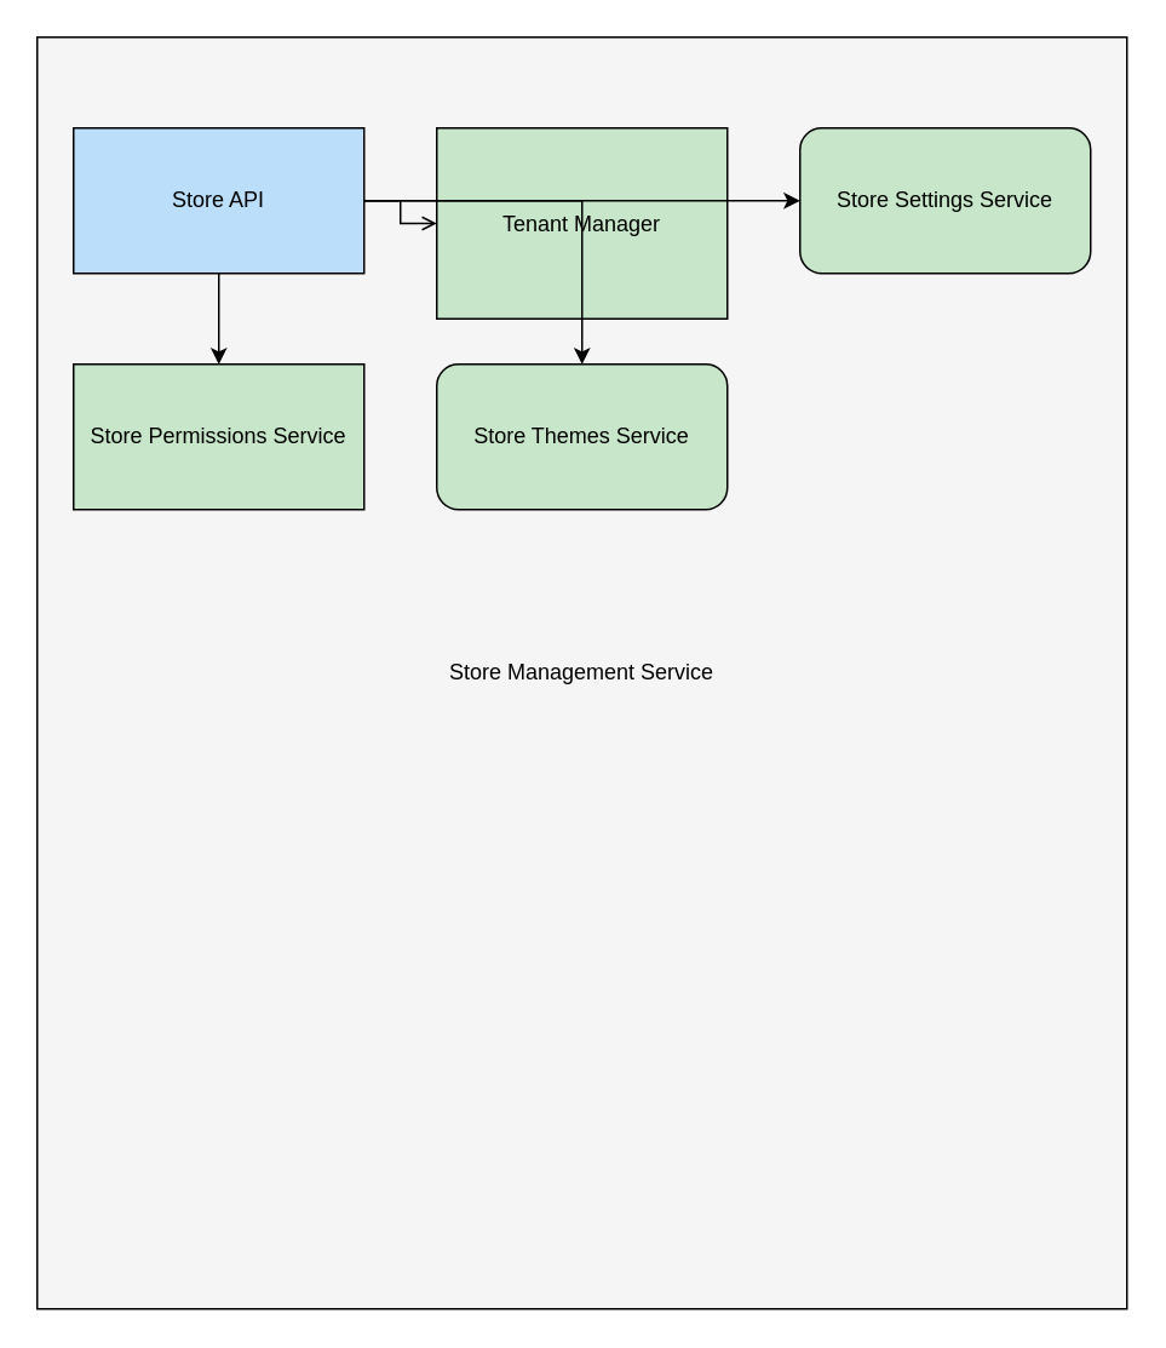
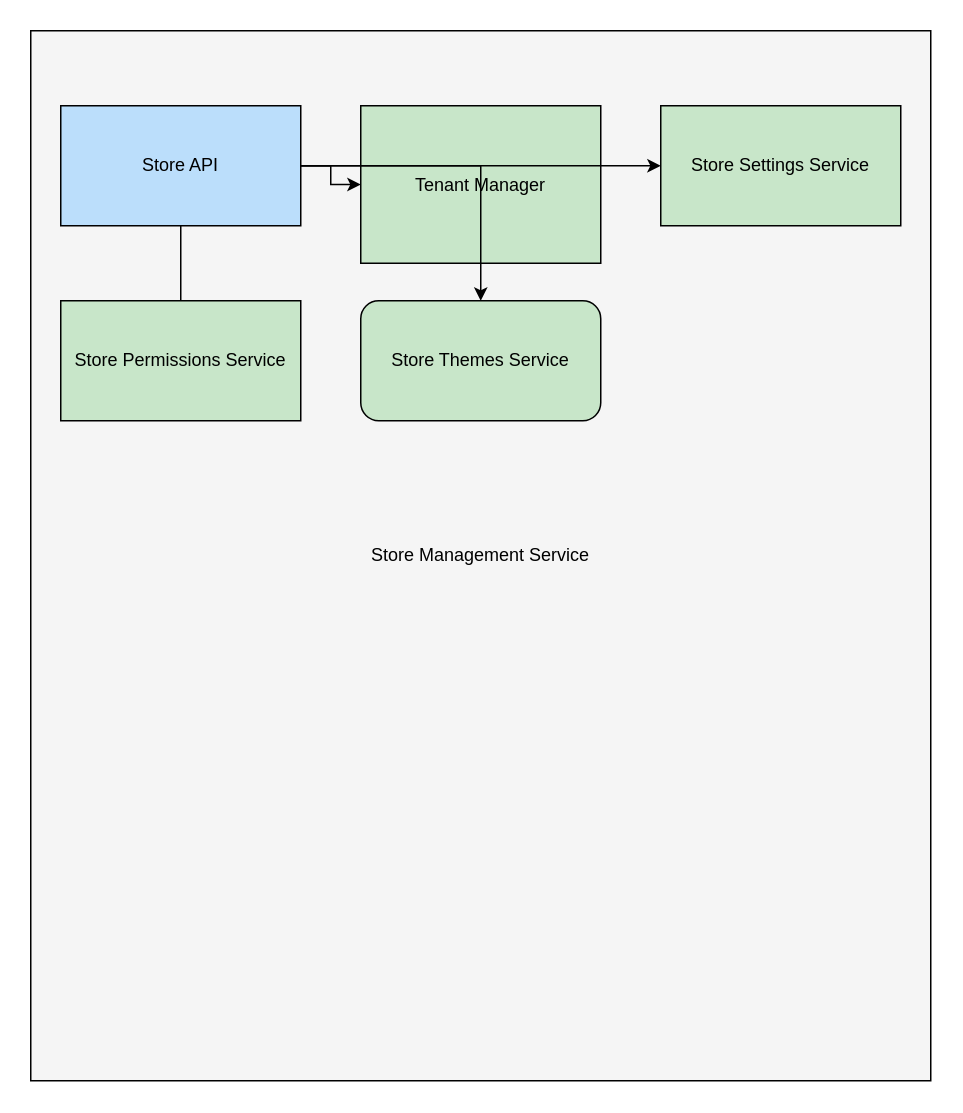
  <mxCell id="0" />
  <mxCell id="1" parent="0" />
  <mxCell id="2" value="Store Management Service" style="rounded=0;whiteSpace=wrap;html=1;fillColor=#F5F5F5;strokeColor=#000000;" vertex="1" parent="1"><mxGeometry x="20" y="20" width="600" height="700" as="geometry" /></mxCell>
  <mxCell id="3" value="Store API" style="rounded=0;whiteSpace=wrap;html=1;fillColor=#BBDEFB;" vertex="1" parent="2"><mxGeometry x="20" y="50" width="160" height="80" as="geometry" /></mxCell>
  <mxCell id="4" value="Tenant Manager" style="rounded=0;whiteSpace=wrap;html=1;fillColor=#C8E6C9;" vertex="1" parent="2"><mxGeometry x="220" y="50" width="160" height="105" as="geometry" /></mxCell>
- <mxCell id="5" value="Store Settings Service" style="whiteSpace=wrap;html=1;fillColor=#C8E6C9;rounded=1;" vertex="1" parent="2"><mxGeometry x="420" y="50" width="160" height="80" as="geometry" /></mxCell>
+ <mxCell id="5" value="Store Settings Service" style="rounded=0;whiteSpace=wrap;html=1;fillColor=#C8E6C9;" vertex="1" parent="2"><mxGeometry x="420" y="50" width="160" height="80" as="geometry" /></mxCell>
  <mxCell id="6" value="Store Permissions Service" style="rounded=0;whiteSpace=wrap;html=1;fillColor=#C8E6C9;" vertex="1" parent="2"><mxGeometry x="20" y="180" width="160" height="80" as="geometry" /></mxCell>
  <mxCell id="7" value="Store Themes Service" style="whiteSpace=wrap;html=1;fillColor=#C8E6C9;rounded=1;" vertex="1" parent="2"><mxGeometry x="220" y="180" width="160" height="80" as="geometry" /></mxCell>
- <mxCell id="8" style="edgeStyle=orthogonalEdgeStyle;rounded=0;orthogonalLoop=1;jettySize=auto;html=1;endArrow=open;" edge="1" parent="1" source="3" target="4"><mxGeometry relative="1" as="geometry" /></mxCell>
+ <mxCell id="8" style="edgeStyle=orthogonalEdgeStyle;rounded=0;orthogonalLoop=1;jettySize=auto;html=1;" edge="1" parent="1" source="3" target="4"><mxGeometry relative="1" as="geometry" /></mxCell>
  <mxCell id="9" style="edgeStyle=orthogonalEdgeStyle;rounded=0;orthogonalLoop=1;jettySize=auto;html=1;" edge="1" parent="1" source="3" target="5"><mxGeometry relative="1" as="geometry" /></mxCell>
- <mxCell id="10" style="edgeStyle=orthogonalEdgeStyle;rounded=0;orthogonalLoop=1;jettySize=auto;html=1;" edge="1" parent="1" source="3" target="6"><mxGeometry relative="1" as="geometry" /></mxCell>
+ <mxCell id="10" style="edgeStyle=orthogonalEdgeStyle;rounded=0;orthogonalLoop=1;jettySize=auto;html=1;endArrow=none;" edge="1" parent="1" source="3" target="6"><mxGeometry relative="1" as="geometry" /></mxCell>
  <mxCell id="11" style="edgeStyle=orthogonalEdgeStyle;rounded=0;orthogonalLoop=1;jettySize=auto;html=1;" edge="1" parent="1" source="3" target="7"><mxGeometry relative="1" as="geometry" /></mxCell>
